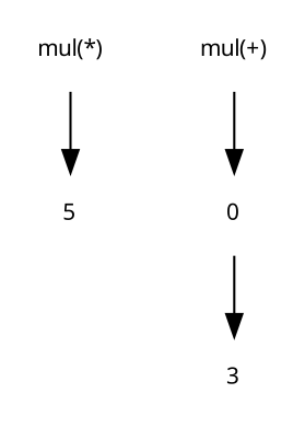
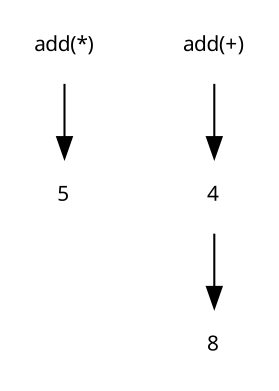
  digraph {
    fontname="Microsoft YaHei"
    fontsize=10
    node [fontname="Microsoft YaHei" fontsize=10 shape=plaintext]
    edge [fontname="Microsoft YaHei" fontsize=10]
-   n1 [label="mul(*)"]
+   n1 [label="add(*)"]
    5
-   n3 [label="mul(+)"]
-   4 [label=0]
-   3
+   n3 [label="add(+)"]
+   4
+   3 [label=8]
    n1 -> 5
    n3 -> 4
    4 -> 3
  }
